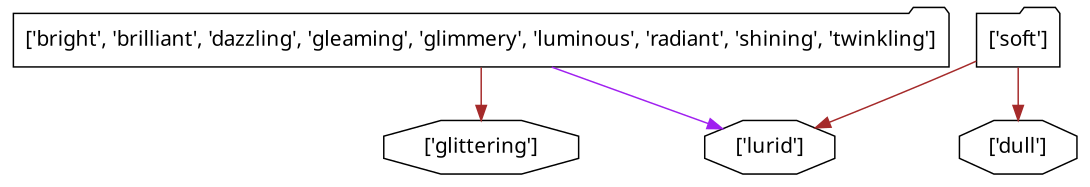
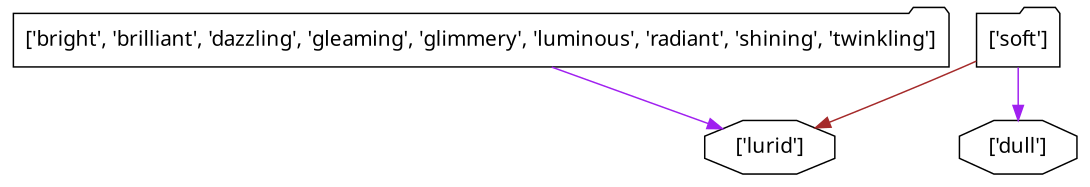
  strict digraph {
    fontname="Noto Sans"
    node [fontname="Noto Sans" shape=octagon]
    edge [color=purple fontname="Noto Sans"]
    "['bright', 'brilliant', 'dazzling', 'gleaming', 'glimmery', 'luminous', 'radiant', 'shining', 'twinkling']" [shape=folder]
    "['lurid']"
-   "['glittering']"
    "['soft']" [shape=folder]
    "['dull']"
    "['bright', 'brilliant', 'dazzling', 'gleaming', 'glimmery', 'luminous', 'radiant', 'shining', 'twinkling']" -> "['lurid']"
-   "['bright', 'brilliant', 'dazzling', 'gleaming', 'glimmery', 'luminous', 'radiant', 'shining', 'twinkling']" -> "['glittering']" [color=brown]
    "['soft']" -> "['lurid']" [color=brown]
-   "['soft']" -> "['dull']" [color=brown]
+   "['soft']" -> "['dull']"
  }
